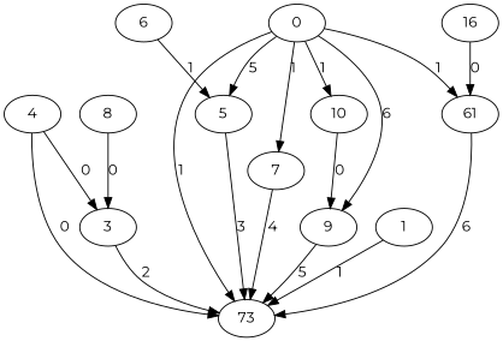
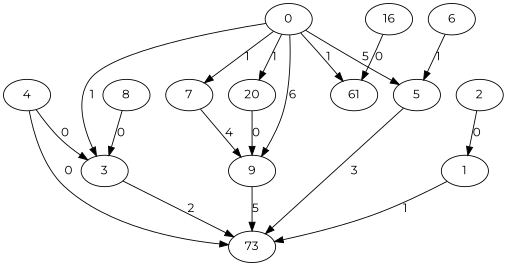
  digraph {
    fontname=Montserrat
    node [BB=0 SS=0 bw=0 cv=0 fontname=Montserrat nodeT=sym op=NaS symid=-1 symidR=0]
    edge [fontname=Montserrat]
    0 [symid=0]
    3 [BB=1 op=_sym_set_parameter_expression symid=2]
    5 [BB=1 op=_sym_set_parameter_expression symid=3]
    7 [BB=1 op=_sym_set_parameter_expression symid=4]
    9 [BB=1 op=_sym_set_parameter_expression symid=5]
    n6 [BB=1 label=61 op=_sym_set_parameter_expression symid=6]
-   10 [bw=1 cv=4 nodeT=constantInt]
+   10 [bw=1 cv=4 nodeT=constantInt label=20]
    1 [BB=1 op=_sym_set_parameter_expression symid=1]
    n9 [BB=1 label=73 op=_sym_notify_call symid=7]
+   2 [bw=1 nodeT=constantInt]
    4 [bw=1 cv=1 nodeT=constantInt]
    6 [bw=1 cv=2 nodeT=constantInt]
    8 [bw=1 cv=3 nodeT=constantInt]
    n14 [bw=1 cv=5 label=16 nodeT=constantInt]
-   0 -> n9 [label=1]
+   0 -> 3 [label=1]
    0 -> 5 [label=5]
    0 -> 7 [label=1]
    0 -> 9 [label=6]
    0 -> n6 [label=1]
    0 -> 10 [label=1]
    3 -> n9 [label=2]
    5 -> n9 [label=3]
-   7 -> n9 [label=4]
+   7 -> 9 [label=4]
    9 -> n9 [label=5]
-   n6 -> n9 [label=6]
    10 -> 9 [label=0]
    1 -> n9 [label=1]
+   2 -> 1 [label=0]
    4 -> 3 [label=0]
    4 -> n9 [label=0]
    6 -> 5 [label=1]
    8 -> 3 [label=0]
    n14 -> n6 [label=0]
  }
